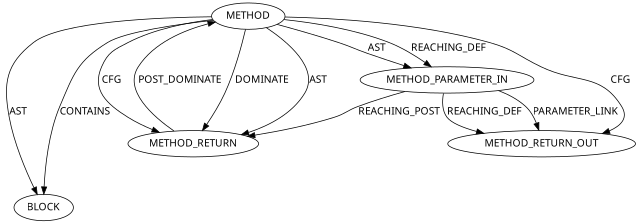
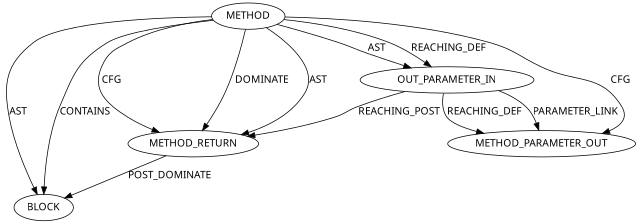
  digraph {
    fontname="Noto Sans"
    node [CODE="<empty>" ORDER=1 TYPE_FULL_NAME=ANY fontname="Noto Sans" EVALUATION_STRATEGY=BY_VALUE]
    edge [fontname="Noto Sans"]
    n1 [ARGUMENT_INDEX=1 label=BLOCK EVALUATION_STRATEGY=""]
    n2 [AST_PARENT_FULL_NAME="<global>" AST_PARENT_TYPE=NAMESPACE_BLOCK FILENAME="<empty>" FULL_NAME=EVP_MD_type IS_EXTERNAL=true NAME=EVP_MD_type ORDER=0 label=METHOD TYPE_FULL_NAME="" EVALUATION_STRATEGY=""]
-   n3 [CODE=p1 INDEX=1 IS_VARIADIC=false NAME=p1 label=METHOD_PARAMETER_IN]
+   n3 [CODE=p1 INDEX=1 IS_VARIADIC=false NAME=p1 label=OUT_PARAMETER_IN]
    n4 [CODE=RET ORDER=2 label=METHOD_RETURN]
-   n5 [CODE=p1 INDEX=1 IS_VARIADIC=false NAME=p1 label=METHOD_RETURN_OUT]
+   n5 [CODE=p1 INDEX=1 IS_VARIADIC=false NAME=p1 label=METHOD_PARAMETER_OUT]
    n2 -> n1 [label=AST]
    n2 -> n1 [label=CONTAINS]
    n2 -> n3 [label=REACHING_DEF]
    n2 -> n3 [label=AST]
    n2 -> n4 [label=AST]
    n2 -> n4 [label=CFG]
    n2 -> n4 [label=DOMINATE]
    n2 -> n5 [label=CFG]
    n3 -> n4 [VARIABLE=p1 label=REACHING_POST]
    n3 -> n5 [label=PARAMETER_LINK]
    n3 -> n5 [VARIABLE=p1 label=REACHING_DEF]
-   n4 -> n2 [label=POST_DOMINATE]
+   n4 -> n1 [label=POST_DOMINATE]
  }
